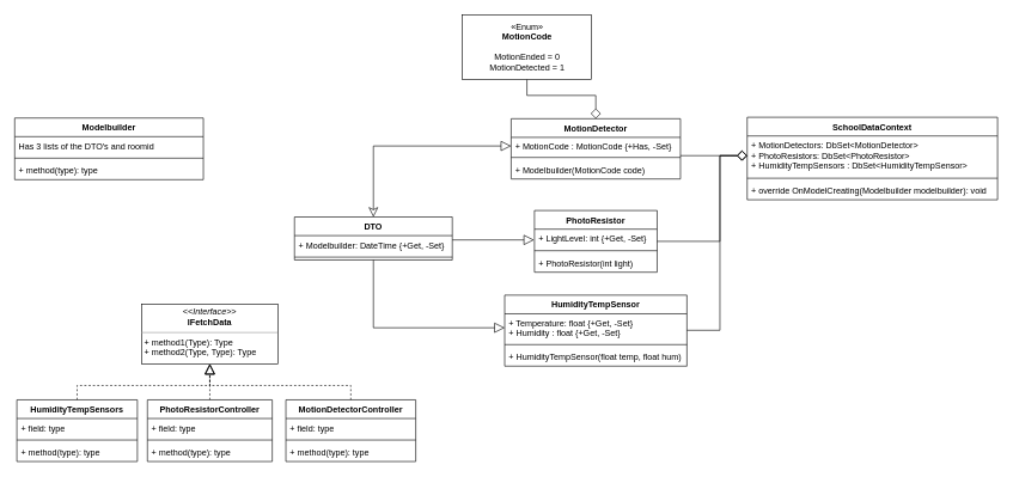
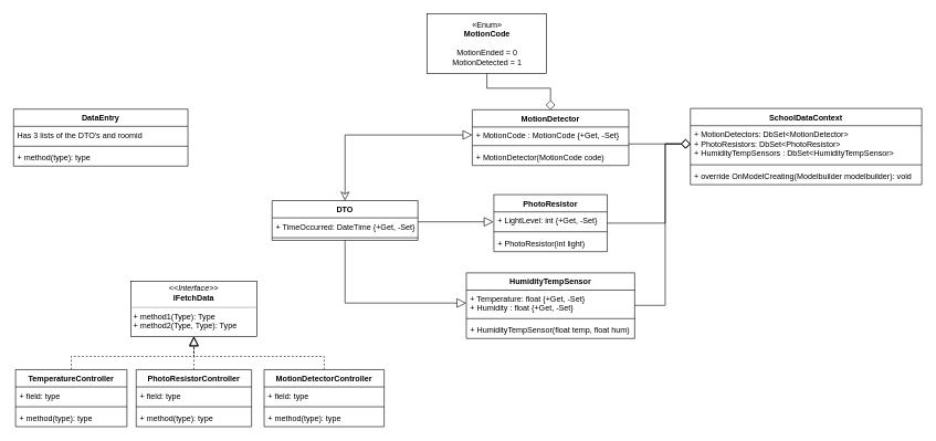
  <mxCell id="0" />
  <mxCell id="1" parent="0" />
  <mxCell id="2" style="edgeStyle=orthogonalEdgeStyle;rounded=0;orthogonalLoop=1;jettySize=auto;html=1;exitX=0.5;exitY=0;exitDx=0;exitDy=0;startArrow=diamond;startFill=0;endSize=11;endArrow=none;endFill=0;startSize=12;" edge="1" parent="1" source="3" target="19"><mxGeometry relative="1" as="geometry" /></mxCell>
  <mxCell id="3" value="MotionDetector" style="swimlane;fontStyle=1;align=center;verticalAlign=top;childLayout=stackLayout;horizontal=1;startSize=26;horizontalStack=0;resizeParent=1;resizeParentMax=0;resizeLast=0;collapsible=1;marginBottom=0;" vertex="1" parent="1"><mxGeometry x="712" y="165" width="236" height="84" as="geometry" /></mxCell>
- <mxCell id="4" value="+ MotionCode : MotionCode {+Has, -Set}&#10;" style="text;strokeColor=none;fillColor=none;align=left;verticalAlign=top;spacingLeft=4;spacingRight=4;overflow=hidden;rotatable=0;points=[[0,0.5],[1,0.5]];portConstraint=eastwest;" vertex="1" parent="3"><mxGeometry y="26" width="236" height="24" as="geometry" /></mxCell>
+ <mxCell id="4" value="+ MotionCode : MotionCode {+Get, -Set}&#10;" style="text;strokeColor=none;fillColor=none;align=left;verticalAlign=top;spacingLeft=4;spacingRight=4;overflow=hidden;rotatable=0;points=[[0,0.5],[1,0.5]];portConstraint=eastwest;" vertex="1" parent="3"><mxGeometry y="26" width="236" height="24" as="geometry" /></mxCell>
  <mxCell id="5" value="" style="line;strokeWidth=1;fillColor=none;align=left;verticalAlign=middle;spacingTop=-1;spacingLeft=3;spacingRight=3;rotatable=0;labelPosition=right;points=[];portConstraint=eastwest;" vertex="1" parent="3"><mxGeometry y="50" width="236" height="8" as="geometry" /></mxCell>
- <mxCell id="6" value="+ Modelbuilder(MotionCode code)" style="text;strokeColor=none;fillColor=none;align=left;verticalAlign=top;spacingLeft=4;spacingRight=4;overflow=hidden;rotatable=0;points=[[0,0.5],[1,0.5]];portConstraint=eastwest;" vertex="1" parent="3"><mxGeometry y="58" width="236" height="26" as="geometry" /></mxCell>
+ <mxCell id="6" value="+ MotionDetector(MotionCode code)" style="text;strokeColor=none;fillColor=none;align=left;verticalAlign=top;spacingLeft=4;spacingRight=4;overflow=hidden;rotatable=0;points=[[0,0.5],[1,0.5]];portConstraint=eastwest;" vertex="1" parent="3"><mxGeometry y="58" width="236" height="26" as="geometry" /></mxCell>
  <mxCell id="7" value="PhotoResistor" style="swimlane;fontStyle=1;align=center;verticalAlign=top;childLayout=stackLayout;horizontal=1;startSize=26;horizontalStack=0;resizeParent=1;resizeParentMax=0;resizeLast=0;collapsible=1;marginBottom=0;" vertex="1" parent="1"><mxGeometry x="744.5" y="293" width="171" height="86" as="geometry" /></mxCell>
  <mxCell id="8" value="+ LightLevel: int {+Get, -Set}" style="text;strokeColor=none;fillColor=none;align=left;verticalAlign=top;spacingLeft=4;spacingRight=4;overflow=hidden;rotatable=0;points=[[0,0.5],[1,0.5]];portConstraint=eastwest;" vertex="1" parent="7"><mxGeometry y="26" width="171" height="26" as="geometry" /></mxCell>
  <mxCell id="9" value="" style="line;strokeWidth=1;fillColor=none;align=left;verticalAlign=middle;spacingTop=-1;spacingLeft=3;spacingRight=3;rotatable=0;labelPosition=right;points=[];portConstraint=eastwest;" vertex="1" parent="7"><mxGeometry y="52" width="171" height="8" as="geometry" /></mxCell>
  <mxCell id="10" value="+ PhotoResistor(int light)" style="text;strokeColor=none;fillColor=none;align=left;verticalAlign=top;spacingLeft=4;spacingRight=4;overflow=hidden;rotatable=0;points=[[0,0.5],[1,0.5]];portConstraint=eastwest;" vertex="1" parent="7"><mxGeometry y="60" width="171" height="26" as="geometry" /></mxCell>
  <mxCell id="11" value="HumidityTempSensor" style="swimlane;fontStyle=1;align=center;verticalAlign=top;childLayout=stackLayout;horizontal=1;startSize=26;horizontalStack=0;resizeParent=1;resizeParentMax=0;resizeLast=0;collapsible=1;marginBottom=0;" vertex="1" parent="1"><mxGeometry x="703" y="411" width="254" height="99" as="geometry" /></mxCell>
  <mxCell id="12" value="+ Temperature: float {+Get, -Set}&#10;+ Humidity : float {+Get, -Set}" style="text;strokeColor=none;fillColor=none;align=left;verticalAlign=top;spacingLeft=4;spacingRight=4;overflow=hidden;rotatable=0;points=[[0,0.5],[1,0.5]];portConstraint=eastwest;" vertex="1" parent="11"><mxGeometry y="26" width="254" height="39" as="geometry" /></mxCell>
  <mxCell id="13" value="" style="line;strokeWidth=1;fillColor=none;align=left;verticalAlign=middle;spacingTop=-1;spacingLeft=3;spacingRight=3;rotatable=0;labelPosition=right;points=[];portConstraint=eastwest;" vertex="1" parent="11"><mxGeometry y="65" width="254" height="8" as="geometry" /></mxCell>
  <mxCell id="14" value="+ HumidityTempSensor(float temp, float hum)" style="text;strokeColor=none;fillColor=none;align=left;verticalAlign=top;spacingLeft=4;spacingRight=4;overflow=hidden;rotatable=0;points=[[0,0.5],[1,0.5]];portConstraint=eastwest;" vertex="1" parent="11"><mxGeometry y="73" width="254" height="26" as="geometry" /></mxCell>
  <mxCell id="15" value="SchoolDataContext" style="swimlane;fontStyle=1;align=center;verticalAlign=top;childLayout=stackLayout;horizontal=1;startSize=26;horizontalStack=0;resizeParent=1;resizeParentMax=0;resizeLast=0;collapsible=1;marginBottom=0;" vertex="1" parent="1"><mxGeometry x="1041" y="163" width="349" height="115" as="geometry" /></mxCell>
  <mxCell id="16" value="+ MotionDetectors: DbSet&lt;MotionDetector&gt;&#10;+ PhotoResistors: DbSet&lt;PhotoResistor&gt;&#10;+ HumidityTempSensors : DbSet&lt;HumidityTempSensor&gt;" style="text;strokeColor=none;fillColor=none;align=left;verticalAlign=top;spacingLeft=4;spacingRight=4;overflow=hidden;rotatable=0;points=[[0,0.5],[1,0.5]];portConstraint=eastwest;" vertex="1" parent="15"><mxGeometry y="26" width="349" height="55" as="geometry" /></mxCell>
  <mxCell id="17" value="" style="line;strokeWidth=1;fillColor=none;align=left;verticalAlign=middle;spacingTop=-1;spacingLeft=3;spacingRight=3;rotatable=0;labelPosition=right;points=[];portConstraint=eastwest;" vertex="1" parent="15"><mxGeometry y="81" width="349" height="8" as="geometry" /></mxCell>
  <mxCell id="18" value="+ override OnModelCreating(Modelbuilder modelbuilder): void" style="text;strokeColor=none;fillColor=none;align=left;verticalAlign=top;spacingLeft=4;spacingRight=4;overflow=hidden;rotatable=0;points=[[0,0.5],[1,0.5]];portConstraint=eastwest;" vertex="1" parent="15"><mxGeometry y="89" width="349" height="26" as="geometry" /></mxCell>
  <mxCell id="19" value="«Enum»&lt;br&gt;&lt;b&gt;MotionCode&lt;br&gt;&lt;br&gt;&lt;/b&gt;MotionEnded = 0&lt;br&gt;MotionDetected = 1" style="html=1;dropTarget=0;" vertex="1" parent="1"><mxGeometry x="644" y="20" width="180" height="90" as="geometry" /></mxCell>
  <mxCell id="20" style="edgeStyle=orthogonalEdgeStyle;rounded=0;orthogonalLoop=1;jettySize=auto;html=1;exitX=0;exitY=0.5;exitDx=0;exitDy=0;startArrow=diamond;startFill=0;endArrow=none;endFill=0;startSize=12;endSize=11;" edge="1" parent="1" source="16" target="3"><mxGeometry relative="1" as="geometry"><Array as="points"><mxPoint x="1017" y="217" /><mxPoint x="1017" y="217" /></Array></mxGeometry></mxCell>
  <mxCell id="21" style="edgeStyle=orthogonalEdgeStyle;rounded=0;orthogonalLoop=1;jettySize=auto;html=1;exitX=0;exitY=0.5;exitDx=0;exitDy=0;startArrow=diamond;startFill=0;endArrow=none;endFill=0;startSize=12;endSize=11;" edge="1" parent="1" source="16" target="7"><mxGeometry relative="1" as="geometry"><Array as="points"><mxPoint x="1003" y="216" /><mxPoint x="1003" y="336" /></Array></mxGeometry></mxCell>
  <mxCell id="22" style="edgeStyle=orthogonalEdgeStyle;rounded=0;orthogonalLoop=1;jettySize=auto;html=1;exitX=0;exitY=0.5;exitDx=0;exitDy=0;startArrow=diamond;startFill=0;endArrow=none;endFill=0;startSize=12;endSize=11;" edge="1" parent="1" source="16" target="11"><mxGeometry relative="1" as="geometry"><Array as="points"><mxPoint x="1003" y="216" /><mxPoint x="1003" y="460" /></Array></mxGeometry></mxCell>
  <mxCell id="23" style="edgeStyle=orthogonalEdgeStyle;rounded=0;orthogonalLoop=1;jettySize=auto;html=1;exitX=0.5;exitY=0;exitDx=0;exitDy=0;dashed=1;startArrow=none;startFill=0;endArrow=block;endFill=0;startSize=11;endSize=12;" edge="1" parent="1" source="24" target="44"><mxGeometry relative="1" as="geometry" /></mxCell>
- <mxCell id="24" value="HumidityTempSensors" style="swimlane;fontStyle=1;align=center;verticalAlign=top;childLayout=stackLayout;horizontal=1;startSize=26;horizontalStack=0;resizeParent=1;resizeParentMax=0;resizeLast=0;collapsible=1;marginBottom=0;" vertex="1" parent="1"><mxGeometry x="23" y="557" width="168" height="86" as="geometry" /></mxCell>
+ <mxCell id="24" value="TemperatureController" style="swimlane;fontStyle=1;align=center;verticalAlign=top;childLayout=stackLayout;horizontal=1;startSize=26;horizontalStack=0;resizeParent=1;resizeParentMax=0;resizeLast=0;collapsible=1;marginBottom=0;" vertex="1" parent="1"><mxGeometry x="23" y="557" width="168" height="86" as="geometry" /></mxCell>
  <mxCell id="25" value="+ field: type" style="text;strokeColor=none;fillColor=none;align=left;verticalAlign=top;spacingLeft=4;spacingRight=4;overflow=hidden;rotatable=0;points=[[0,0.5],[1,0.5]];portConstraint=eastwest;" vertex="1" parent="24"><mxGeometry y="26" width="168" height="26" as="geometry" /></mxCell>
  <mxCell id="26" value="" style="line;strokeWidth=1;fillColor=none;align=left;verticalAlign=middle;spacingTop=-1;spacingLeft=3;spacingRight=3;rotatable=0;labelPosition=right;points=[];portConstraint=eastwest;" vertex="1" parent="24"><mxGeometry y="52" width="168" height="8" as="geometry" /></mxCell>
  <mxCell id="27" value="+ method(type): type" style="text;strokeColor=none;fillColor=none;align=left;verticalAlign=top;spacingLeft=4;spacingRight=4;overflow=hidden;rotatable=0;points=[[0,0.5],[1,0.5]];portConstraint=eastwest;" vertex="1" parent="24"><mxGeometry y="60" width="168" height="26" as="geometry" /></mxCell>
  <mxCell id="28" style="edgeStyle=orthogonalEdgeStyle;rounded=0;orthogonalLoop=1;jettySize=auto;html=1;exitX=0.5;exitY=0;exitDx=0;exitDy=0;dashed=1;startArrow=none;startFill=0;endArrow=block;endFill=0;startSize=11;endSize=12;" edge="1" parent="1" source="29" target="44"><mxGeometry relative="1" as="geometry" /></mxCell>
  <mxCell id="29" value="PhotoResistorController" style="swimlane;fontStyle=1;align=center;verticalAlign=top;childLayout=stackLayout;horizontal=1;startSize=26;horizontalStack=0;resizeParent=1;resizeParentMax=0;resizeLast=0;collapsible=1;marginBottom=0;" vertex="1" parent="1"><mxGeometry x="205" y="557" width="174" height="86" as="geometry" /></mxCell>
  <mxCell id="30" value="+ field: type" style="text;strokeColor=none;fillColor=none;align=left;verticalAlign=top;spacingLeft=4;spacingRight=4;overflow=hidden;rotatable=0;points=[[0,0.5],[1,0.5]];portConstraint=eastwest;" vertex="1" parent="29"><mxGeometry y="26" width="174" height="26" as="geometry" /></mxCell>
  <mxCell id="31" value="" style="line;strokeWidth=1;fillColor=none;align=left;verticalAlign=middle;spacingTop=-1;spacingLeft=3;spacingRight=3;rotatable=0;labelPosition=right;points=[];portConstraint=eastwest;" vertex="1" parent="29"><mxGeometry y="52" width="174" height="8" as="geometry" /></mxCell>
  <mxCell id="32" value="+ method(type): type" style="text;strokeColor=none;fillColor=none;align=left;verticalAlign=top;spacingLeft=4;spacingRight=4;overflow=hidden;rotatable=0;points=[[0,0.5],[1,0.5]];portConstraint=eastwest;" vertex="1" parent="29"><mxGeometry y="60" width="174" height="26" as="geometry" /></mxCell>
  <mxCell id="33" style="edgeStyle=orthogonalEdgeStyle;rounded=0;orthogonalLoop=1;jettySize=auto;html=1;exitX=0.5;exitY=0;exitDx=0;exitDy=0;dashed=1;startArrow=none;startFill=0;endArrow=block;endFill=0;startSize=11;endSize=12;" edge="1" parent="1" source="34" target="44"><mxGeometry relative="1" as="geometry" /></mxCell>
  <mxCell id="34" value="MotionDetectorController" style="swimlane;fontStyle=1;align=center;verticalAlign=top;childLayout=stackLayout;horizontal=1;startSize=26;horizontalStack=0;resizeParent=1;resizeParentMax=0;resizeLast=0;collapsible=1;marginBottom=0;" vertex="1" parent="1"><mxGeometry x="398" y="557" width="181" height="86" as="geometry" /></mxCell>
  <mxCell id="35" value="+ field: type" style="text;strokeColor=none;fillColor=none;align=left;verticalAlign=top;spacingLeft=4;spacingRight=4;overflow=hidden;rotatable=0;points=[[0,0.5],[1,0.5]];portConstraint=eastwest;" vertex="1" parent="34"><mxGeometry y="26" width="181" height="26" as="geometry" /></mxCell>
  <mxCell id="36" value="" style="line;strokeWidth=1;fillColor=none;align=left;verticalAlign=middle;spacingTop=-1;spacingLeft=3;spacingRight=3;rotatable=0;labelPosition=right;points=[];portConstraint=eastwest;" vertex="1" parent="34"><mxGeometry y="52" width="181" height="8" as="geometry" /></mxCell>
  <mxCell id="37" value="+ method(type): type" style="text;strokeColor=none;fillColor=none;align=left;verticalAlign=top;spacingLeft=4;spacingRight=4;overflow=hidden;rotatable=0;points=[[0,0.5],[1,0.5]];portConstraint=eastwest;" vertex="1" parent="34"><mxGeometry y="60" width="181" height="26" as="geometry" /></mxCell>
  <mxCell id="38" value="DTO" style="swimlane;fontStyle=1;align=center;verticalAlign=top;childLayout=stackLayout;horizontal=1;startSize=26;horizontalStack=0;resizeParent=1;resizeParentMax=0;resizeLast=0;collapsible=1;marginBottom=0;" vertex="1" parent="1"><mxGeometry x="410" y="302" width="220" height="60" as="geometry" /></mxCell>
- <mxCell id="39" value="+ Modelbuilder: DateTime {+Get, -Set}" style="text;strokeColor=none;fillColor=none;align=left;verticalAlign=top;spacingLeft=4;spacingRight=4;overflow=hidden;rotatable=0;points=[[0,0.5],[1,0.5]];portConstraint=eastwest;" vertex="1" parent="38"><mxGeometry y="26" width="220" height="26" as="geometry" /></mxCell>
+ <mxCell id="39" value="+ TimeOccurred: DateTime {+Get, -Set}" style="text;strokeColor=none;fillColor=none;align=left;verticalAlign=top;spacingLeft=4;spacingRight=4;overflow=hidden;rotatable=0;points=[[0,0.5],[1,0.5]];portConstraint=eastwest;" vertex="1" parent="38"><mxGeometry y="26" width="220" height="26" as="geometry" /></mxCell>
  <mxCell id="40" value="" style="line;strokeWidth=1;fillColor=none;align=left;verticalAlign=middle;spacingTop=-1;spacingLeft=3;spacingRight=3;rotatable=0;labelPosition=right;points=[];portConstraint=eastwest;" vertex="1" parent="38"><mxGeometry y="52" width="220" height="8" as="geometry" /></mxCell>
  <mxCell id="41" style="edgeStyle=orthogonalEdgeStyle;rounded=0;orthogonalLoop=1;jettySize=auto;html=1;exitX=0;exitY=0.5;exitDx=0;exitDy=0;startArrow=block;startFill=0;endArrow=classic;endFill=0;startSize=12;endSize=11;" edge="1" parent="1" source="4" target="38"><mxGeometry relative="1" as="geometry" /></mxCell>
  <mxCell id="42" style="edgeStyle=orthogonalEdgeStyle;rounded=0;orthogonalLoop=1;jettySize=auto;html=1;startArrow=block;startFill=0;endArrow=none;endFill=0;startSize=12;endSize=11;" edge="1" parent="1" target="38"><mxGeometry relative="1" as="geometry"><mxPoint x="744" y="334" as="sourcePoint" /><Array as="points"><mxPoint x="744" y="334" /></Array></mxGeometry></mxCell>
  <mxCell id="43" style="edgeStyle=orthogonalEdgeStyle;rounded=0;orthogonalLoop=1;jettySize=auto;html=1;exitX=0;exitY=0.5;exitDx=0;exitDy=0;startArrow=block;startFill=0;endArrow=none;endFill=0;startSize=12;endSize=11;" edge="1" parent="1" source="12" target="38"><mxGeometry relative="1" as="geometry" /></mxCell>
  <mxCell id="44" value="&lt;p style=&quot;margin: 0px ; margin-top: 4px ; text-align: center&quot;&gt;&lt;i&gt;&amp;lt;&amp;lt;Interface&amp;gt;&amp;gt;&lt;/i&gt;&lt;br&gt;&lt;b&gt;IFetchData&lt;/b&gt;&lt;/p&gt;&lt;hr size=&quot;1&quot;&gt;&lt;p style=&quot;margin: 0px ; margin-left: 4px&quot;&gt;&lt;/p&gt;&lt;p style=&quot;margin: 0px ; margin-left: 4px&quot;&gt;+ method1(Type): Type&lt;br&gt;+ method2(Type, Type): Type&lt;/p&gt;" style="verticalAlign=top;align=left;overflow=fill;fontSize=12;fontFamily=Helvetica;html=1;" vertex="1" parent="1"><mxGeometry x="197" y="424" width="190" height="83" as="geometry" /></mxCell>
- <mxCell id="45" value="Modelbuilder" style="swimlane;fontStyle=1;align=center;verticalAlign=top;childLayout=stackLayout;horizontal=1;startSize=26;horizontalStack=0;resizeParent=1;resizeParentMax=0;resizeLast=0;collapsible=1;marginBottom=0;" vertex="1" parent="1"><mxGeometry x="20" y="164" width="263" height="86" as="geometry" /></mxCell>
+ <mxCell id="45" value="DataEntry" style="swimlane;fontStyle=1;align=center;verticalAlign=top;childLayout=stackLayout;horizontal=1;startSize=26;horizontalStack=0;resizeParent=1;resizeParentMax=0;resizeLast=0;collapsible=1;marginBottom=0;" vertex="1" parent="1"><mxGeometry x="20" y="164" width="263" height="86" as="geometry" /></mxCell>
  <mxCell id="46" value="Has 3 lists of the DTO's and roomid" style="text;strokeColor=none;fillColor=none;align=left;verticalAlign=top;spacingLeft=4;spacingRight=4;overflow=hidden;rotatable=0;points=[[0,0.5],[1,0.5]];portConstraint=eastwest;" vertex="1" parent="45"><mxGeometry y="26" width="263" height="26" as="geometry" /></mxCell>
  <mxCell id="47" value="" style="line;strokeWidth=1;fillColor=none;align=left;verticalAlign=middle;spacingTop=-1;spacingLeft=3;spacingRight=3;rotatable=0;labelPosition=right;points=[];portConstraint=eastwest;" vertex="1" parent="45"><mxGeometry y="52" width="263" height="8" as="geometry" /></mxCell>
  <mxCell id="48" value="+ method(type): type" style="text;strokeColor=none;fillColor=none;align=left;verticalAlign=top;spacingLeft=4;spacingRight=4;overflow=hidden;rotatable=0;points=[[0,0.5],[1,0.5]];portConstraint=eastwest;" vertex="1" parent="45"><mxGeometry y="60" width="263" height="26" as="geometry" /></mxCell>
